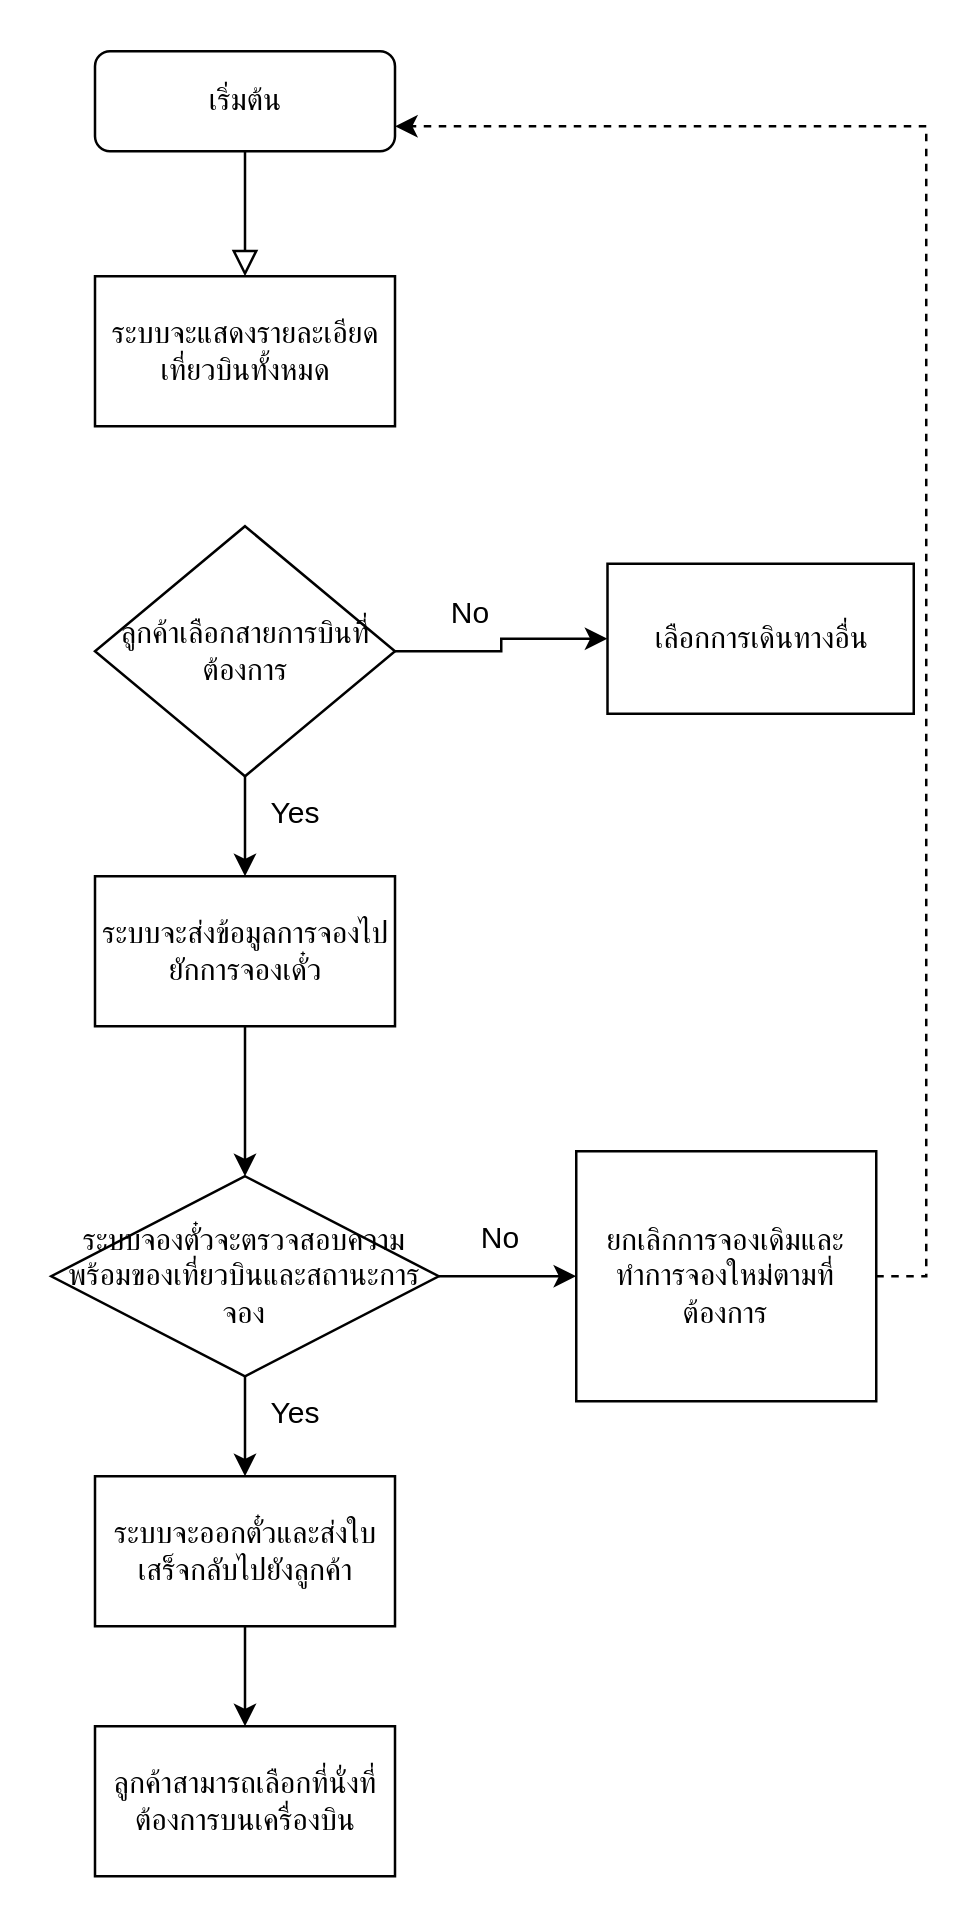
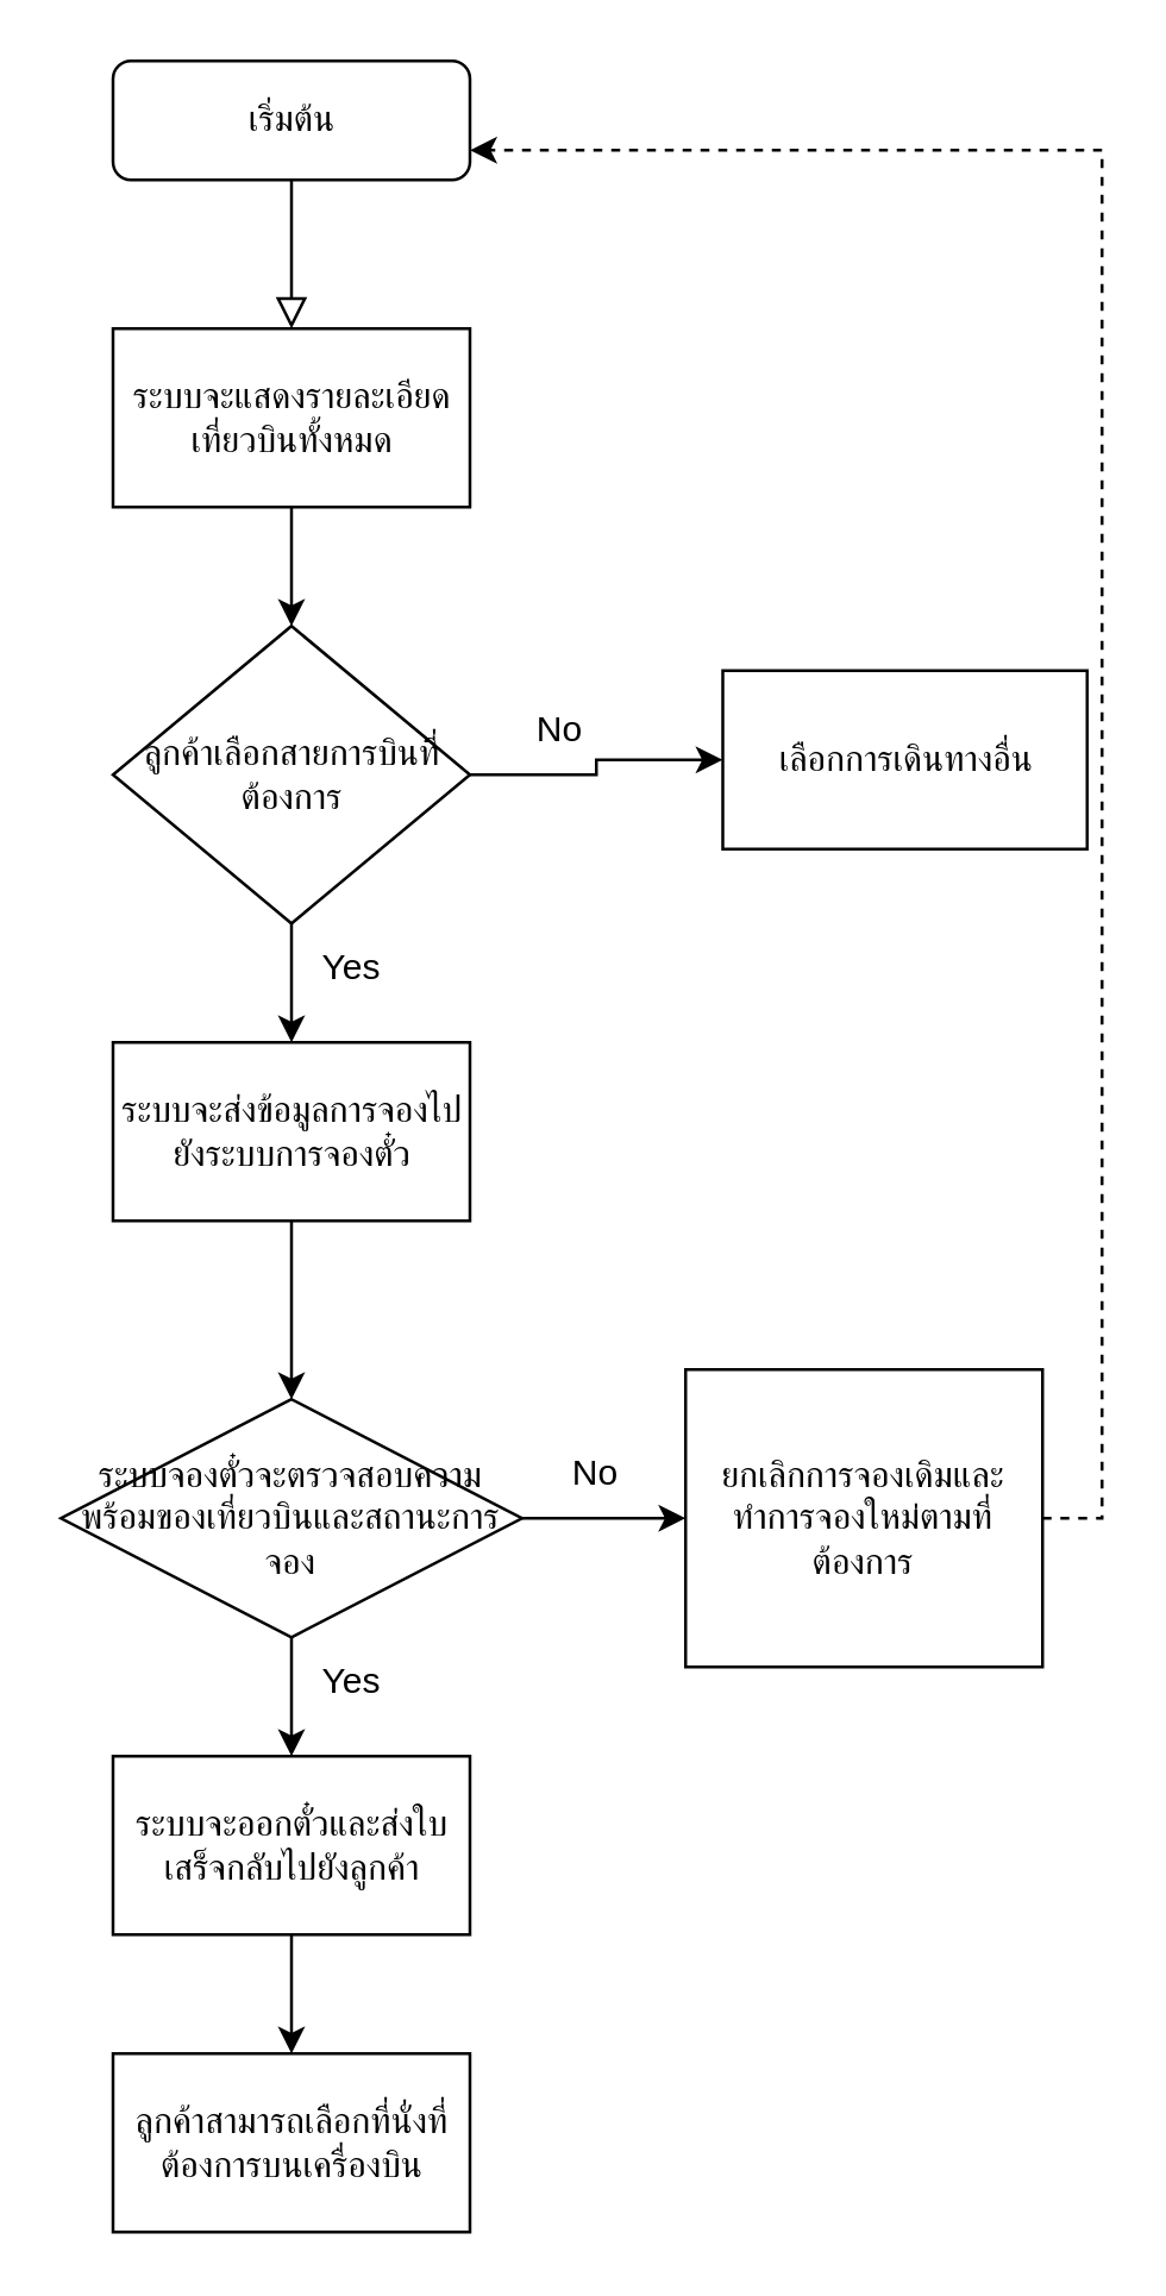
  <mxCell id="0" />
  <mxCell id="1" parent="0" />
  <mxCell id="2" value="" style="rounded=0;html=1;jettySize=auto;orthogonalLoop=1;fontSize=11;endArrow=block;endFill=0;endSize=8;strokeWidth=1;shadow=0;labelBackgroundColor=none;edgeStyle=orthogonalEdgeStyle;" parent="1" source="3" edge="1"><mxGeometry relative="1" as="geometry"><mxPoint x="97.5" y="110" as="targetPoint" /></mxGeometry></mxCell>
  <mxCell id="3" value="เริ่มต้น" style="rounded=1;whiteSpace=wrap;html=1;fontSize=12;glass=0;strokeWidth=1;shadow=0;" parent="1" vertex="1"><mxGeometry x="37.5" y="20" width="120" height="40" as="geometry" /></mxCell>
+ <mxCell id="4" style="edgeStyle=orthogonalEdgeStyle;rounded=0;orthogonalLoop=1;jettySize=auto;html=1;entryX=0.5;entryY=0;entryDx=0;entryDy=0;" edge="1" parent="1" source="5" target="8"><mxGeometry relative="1" as="geometry" /></mxCell>
  <mxCell id="5" value="ระบบจะแสดงรายละเอียดเที่ยวบินทั้งหมด" style="rounded=0;whiteSpace=wrap;html=1;" vertex="1" parent="1"><mxGeometry x="37.5" y="110" width="120" height="60" as="geometry" /></mxCell>
  <mxCell id="6" value="" style="edgeStyle=orthogonalEdgeStyle;rounded=0;orthogonalLoop=1;jettySize=auto;html=1;" edge="1" parent="1" source="8" target="10"><mxGeometry relative="1" as="geometry" /></mxCell>
  <mxCell id="7" value="" style="edgeStyle=orthogonalEdgeStyle;rounded=0;orthogonalLoop=1;jettySize=auto;html=1;" edge="1" parent="1" source="8" target="17"><mxGeometry relative="1" as="geometry" /></mxCell>
  <mxCell id="8" value="ลูกค้าเลือกสายการบินที่ต้องการ" style="rhombus;whiteSpace=wrap;html=1;" vertex="1" parent="1"><mxGeometry x="37.5" y="210" width="120" height="100" as="geometry" /></mxCell>
  <mxCell id="9" value="" style="edgeStyle=orthogonalEdgeStyle;rounded=0;orthogonalLoop=1;jettySize=auto;html=1;" edge="1" parent="1" source="10" target="14"><mxGeometry relative="1" as="geometry" /></mxCell>
- <mxCell id="10" value="ระบบจะส่งข้อมูลการจองไปยักการจองเดั๋ว" style="whiteSpace=wrap;html=1;" vertex="1" parent="1"><mxGeometry x="37.5" y="350" width="120" height="60" as="geometry" /></mxCell>
+ <mxCell id="10" value="ระบบจะส่งข้อมูลการจองไปยังระบบการจองตั๋ว" style="whiteSpace=wrap;html=1;" vertex="1" parent="1"><mxGeometry x="37.5" y="350" width="120" height="60" as="geometry" /></mxCell>
  <mxCell id="11" value="Yes" style="text;html=1;strokeColor=none;fillColor=none;align=center;verticalAlign=middle;whiteSpace=wrap;rounded=0;" vertex="1" parent="1"><mxGeometry x="87.5" y="310" width="60" height="30" as="geometry" /></mxCell>
  <mxCell id="12" value="" style="edgeStyle=orthogonalEdgeStyle;rounded=0;orthogonalLoop=1;jettySize=auto;html=1;" edge="1" parent="1" source="14" target="16"><mxGeometry relative="1" as="geometry" /></mxCell>
  <mxCell id="13" value="" style="edgeStyle=orthogonalEdgeStyle;rounded=0;orthogonalLoop=1;jettySize=auto;html=1;" edge="1" parent="1" source="14" target="22"><mxGeometry relative="1" as="geometry" /></mxCell>
  <mxCell id="14" value="ระบบจองตั๋วจะตรวจสอบความพร้อมของเที่ยวบินและสถานะการจอง" style="rhombus;whiteSpace=wrap;html=1;" vertex="1" parent="1"><mxGeometry x="20" y="470" width="155" height="80" as="geometry" /></mxCell>
  <mxCell id="15" style="edgeStyle=orthogonalEdgeStyle;rounded=0;orthogonalLoop=1;jettySize=auto;html=1;entryX=1;entryY=0.75;entryDx=0;entryDy=0;dashed=1;" edge="1" parent="1" source="16" target="3"><mxGeometry relative="1" as="geometry"><mxPoint x="420" y="40" as="targetPoint" /><Array as="points"><mxPoint x="370" y="510" /><mxPoint x="370" y="50" /></Array></mxGeometry></mxCell>
  <mxCell id="16" value="ยกเลิกการจองเดิมและทำการจองใหม่ตามที่ต้องการ" style="whiteSpace=wrap;html=1;" vertex="1" parent="1"><mxGeometry x="230" y="460" width="120" height="100" as="geometry" /></mxCell>
  <mxCell id="17" value="เลือกการเดินทางอื่น" style="whiteSpace=wrap;html=1;" vertex="1" parent="1"><mxGeometry x="242.5" y="225" width="122.5" height="60" as="geometry" /></mxCell>
  <mxCell id="18" value="Yes" style="text;html=1;strokeColor=none;fillColor=none;align=center;verticalAlign=middle;whiteSpace=wrap;rounded=0;" vertex="1" parent="1"><mxGeometry x="87.5" y="550" width="60" height="30" as="geometry" /></mxCell>
  <mxCell id="19" value="No" style="text;html=1;strokeColor=none;fillColor=none;align=center;verticalAlign=middle;whiteSpace=wrap;rounded=0;" vertex="1" parent="1"><mxGeometry x="157.5" y="230" width="60" height="30" as="geometry" /></mxCell>
  <mxCell id="20" value="No" style="text;html=1;strokeColor=none;fillColor=none;align=center;verticalAlign=middle;whiteSpace=wrap;rounded=0;" vertex="1" parent="1"><mxGeometry x="170" y="480" width="60" height="30" as="geometry" /></mxCell>
  <mxCell id="21" value="" style="edgeStyle=orthogonalEdgeStyle;rounded=0;orthogonalLoop=1;jettySize=auto;html=1;" edge="1" parent="1" source="22" target="23"><mxGeometry relative="1" as="geometry" /></mxCell>
  <mxCell id="22" value="ระบบจะออกตั๋วและส่งใบเสร็จกลับไปยังลูกค้า" style="whiteSpace=wrap;html=1;" vertex="1" parent="1"><mxGeometry x="37.5" y="590" width="120" height="60" as="geometry" /></mxCell>
  <mxCell id="23" value="ลูกค้าสามารถเลือกที่นั่งที่ต้องการบนเครื่องบิน" style="whiteSpace=wrap;html=1;" vertex="1" parent="1"><mxGeometry x="37.5" y="690" width="120" height="60" as="geometry" /></mxCell>
